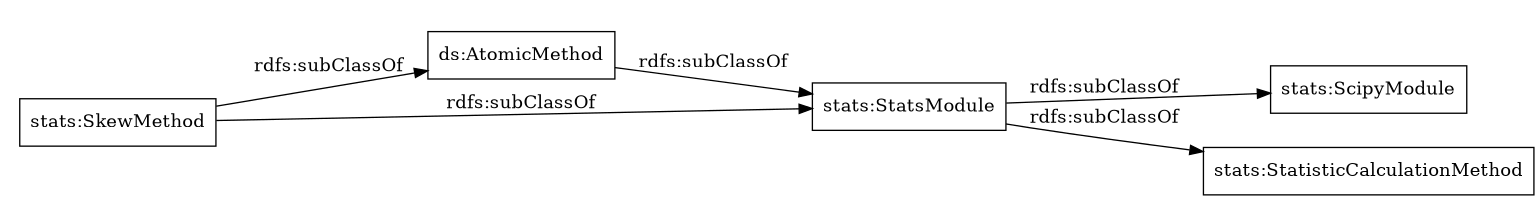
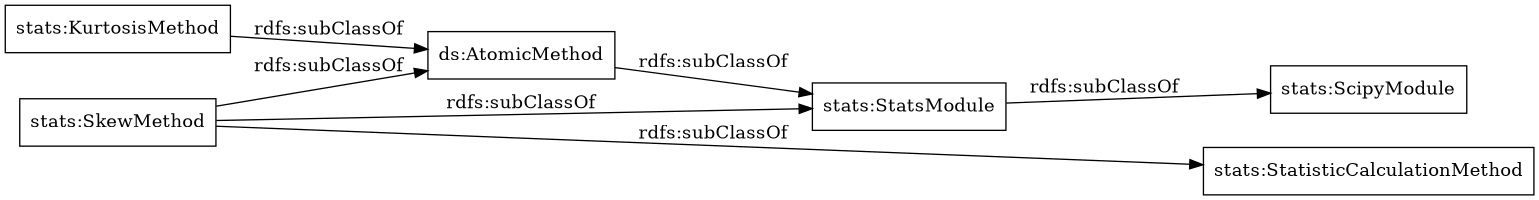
  digraph {
    rankdir=LR
    node [color=black shape=rectangle]
+   "stats:KurtosisMethod"
    "ds:AtomicMethod"
    "stats:StatsModule"
    "stats:ScipyModule"
    "stats:SkewMethod"
    "stats:StatisticCalculationMethod"
+   "stats:KurtosisMethod" -> "ds:AtomicMethod" [label="rdfs:subClassOf"]
    "ds:AtomicMethod" -> "stats:StatsModule" [label="rdfs:subClassOf"]
    "stats:StatsModule" -> "stats:ScipyModule" [label="rdfs:subClassOf"]
    "stats:SkewMethod" -> "ds:AtomicMethod" [label="rdfs:subClassOf"]
    "stats:SkewMethod" -> "stats:StatsModule" [label="rdfs:subClassOf"]
-   "stats:StatsModule" -> "stats:StatisticCalculationMethod" [label="rdfs:subClassOf"]
+   "stats:SkewMethod" -> "stats:StatisticCalculationMethod" [label="rdfs:subClassOf"]
  }
